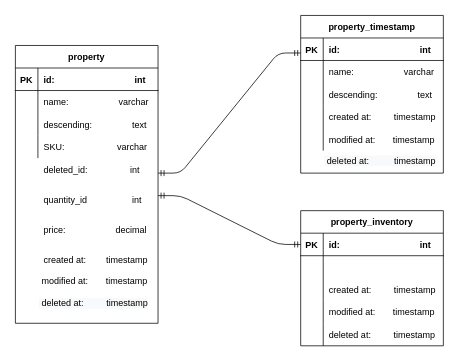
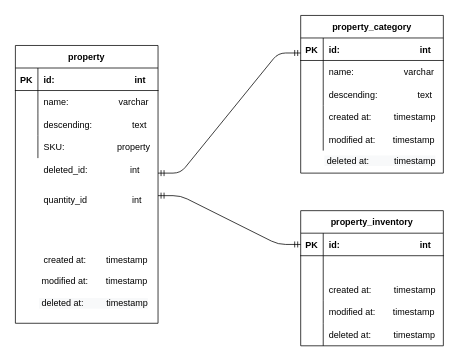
  <mxCell id="0" />
  <mxCell id="1" parent="0" />
- <mxCell id="2" value="property_timestamp" style="shape=table;startSize=30;container=1;collapsible=1;childLayout=tableLayout;fixedRows=1;rowLines=0;fontStyle=1;align=center;resizeLast=1;" vertex="1" parent="1"><mxGeometry x="400" y="20" width="190" height="210" as="geometry" /></mxCell>
+ <mxCell id="2" value="property_category" style="shape=table;startSize=30;container=1;collapsible=1;childLayout=tableLayout;fixedRows=1;rowLines=0;fontStyle=1;align=center;resizeLast=1;" vertex="1" parent="1"><mxGeometry x="400" y="20" width="190" height="210" as="geometry" /></mxCell>
  <mxCell id="3" value="" style="shape=partialRectangle;collapsible=0;dropTarget=0;pointerEvents=0;fillColor=none;top=0;left=0;bottom=1;right=0;points=[[0,0.5],[1,0.5]];portConstraint=eastwest;" vertex="1" parent="2"><mxGeometry y="30" width="190" height="30" as="geometry" /></mxCell>
  <mxCell id="4" value="PK" style="shape=partialRectangle;connectable=0;fillColor=none;top=0;left=0;bottom=0;right=0;fontStyle=1;overflow=hidden;" vertex="1" parent="3"><mxGeometry width="30" height="30" as="geometry" /></mxCell>
  <mxCell id="5" value="id:                                int" style="shape=partialRectangle;connectable=0;fillColor=none;top=0;left=0;bottom=0;right=0;align=left;spacingLeft=6;fontStyle=1;overflow=hidden;" vertex="1" parent="3"><mxGeometry x="30" width="160" height="30" as="geometry" /></mxCell>
  <mxCell id="6" value="" style="shape=partialRectangle;collapsible=0;dropTarget=0;pointerEvents=0;fillColor=none;top=0;left=0;bottom=0;right=0;points=[[0,0.5],[1,0.5]];portConstraint=eastwest;" vertex="1" parent="2"><mxGeometry y="60" width="190" height="30" as="geometry" /></mxCell>
  <mxCell id="7" value="" style="shape=partialRectangle;connectable=0;fillColor=none;top=0;left=0;bottom=0;right=0;editable=1;overflow=hidden;" vertex="1" parent="6"><mxGeometry width="30" height="30" as="geometry" /></mxCell>
  <mxCell id="8" value="name:                    varchar" style="shape=partialRectangle;connectable=0;fillColor=none;top=0;left=0;bottom=0;right=0;align=left;spacingLeft=6;overflow=hidden;" vertex="1" parent="6"><mxGeometry x="30" width="160" height="30" as="geometry" /></mxCell>
  <mxCell id="9" value="" style="shape=partialRectangle;collapsible=0;dropTarget=0;pointerEvents=0;fillColor=none;top=0;left=0;bottom=0;right=0;points=[[0,0.5],[1,0.5]];portConstraint=eastwest;" vertex="1" parent="2"><mxGeometry y="90" width="190" height="30" as="geometry" /></mxCell>
  <mxCell id="10" value="" style="shape=partialRectangle;connectable=0;fillColor=none;top=0;left=0;bottom=0;right=0;editable=1;overflow=hidden;" vertex="1" parent="9"><mxGeometry width="30" height="30" as="geometry" /></mxCell>
  <mxCell id="11" value="descending:                text" style="shape=partialRectangle;connectable=0;fillColor=none;top=0;left=0;bottom=0;right=0;align=left;spacingLeft=6;overflow=hidden;" vertex="1" parent="9"><mxGeometry x="30" width="160" height="30" as="geometry" /></mxCell>
  <mxCell id="12" value="" style="shape=partialRectangle;collapsible=0;dropTarget=0;pointerEvents=0;fillColor=none;top=0;left=0;bottom=0;right=0;points=[[0,0.5],[1,0.5]];portConstraint=eastwest;" vertex="1" parent="2"><mxGeometry y="120" width="190" height="30" as="geometry" /></mxCell>
  <mxCell id="13" value="" style="shape=partialRectangle;connectable=0;fillColor=none;top=0;left=0;bottom=0;right=0;editable=1;overflow=hidden;" vertex="1" parent="12"><mxGeometry width="30" height="30" as="geometry" /></mxCell>
  <mxCell id="14" value="created at:         timestamp" style="shape=partialRectangle;connectable=0;fillColor=none;top=0;left=0;bottom=0;right=0;align=left;spacingLeft=6;overflow=hidden;" vertex="1" parent="12"><mxGeometry x="30" width="160" height="30" as="geometry" /></mxCell>
  <mxCell id="15" value="" style="shape=partialRectangle;collapsible=0;dropTarget=0;pointerEvents=0;fillColor=none;top=0;left=0;bottom=0;right=0;points=[[0,0.5],[1,0.5]];portConstraint=eastwest;" vertex="1" parent="2"><mxGeometry y="150" width="190" height="30" as="geometry" /></mxCell>
  <mxCell id="16" value="" style="shape=partialRectangle;connectable=0;fillColor=none;top=0;left=0;bottom=0;right=0;editable=1;overflow=hidden;" vertex="1" parent="15"><mxGeometry width="30" height="30" as="geometry" /></mxCell>
  <mxCell id="17" value="modified at:       timestamp" style="shape=partialRectangle;connectable=0;fillColor=none;top=0;left=0;bottom=0;right=0;align=left;spacingLeft=6;overflow=hidden;" vertex="1" parent="15"><mxGeometry x="30" width="160" height="30" as="geometry" /></mxCell>
  <mxCell id="18" value="property" style="shape=table;startSize=30;container=1;collapsible=1;childLayout=tableLayout;fixedRows=1;rowLines=0;fontStyle=1;align=center;resizeLast=1;" vertex="1" parent="1"><mxGeometry x="20" y="60" width="190" height="370" as="geometry" /></mxCell>
  <mxCell id="19" value="" style="shape=partialRectangle;collapsible=0;dropTarget=0;pointerEvents=0;fillColor=none;top=0;left=0;bottom=1;right=0;points=[[0,0.5],[1,0.5]];portConstraint=eastwest;" vertex="1" parent="18"><mxGeometry y="30" width="190" height="30" as="geometry" /></mxCell>
  <mxCell id="20" value="PK" style="shape=partialRectangle;connectable=0;fillColor=none;top=0;left=0;bottom=0;right=0;fontStyle=1;overflow=hidden;" vertex="1" parent="19"><mxGeometry width="30" height="30" as="geometry" /></mxCell>
  <mxCell id="21" value="id:                                int" style="shape=partialRectangle;connectable=0;fillColor=none;top=0;left=0;bottom=0;right=0;align=left;spacingLeft=6;fontStyle=1;overflow=hidden;" vertex="1" parent="19"><mxGeometry x="30" width="160" height="30" as="geometry" /></mxCell>
  <mxCell id="22" value="" style="shape=partialRectangle;collapsible=0;dropTarget=0;pointerEvents=0;fillColor=none;top=0;left=0;bottom=0;right=0;points=[[0,0.5],[1,0.5]];portConstraint=eastwest;" vertex="1" parent="18"><mxGeometry y="60" width="190" height="30" as="geometry" /></mxCell>
  <mxCell id="23" value="" style="shape=partialRectangle;connectable=0;fillColor=none;top=0;left=0;bottom=0;right=0;editable=1;overflow=hidden;" vertex="1" parent="22"><mxGeometry width="30" height="30" as="geometry" /></mxCell>
  <mxCell id="24" value="name:                    varchar" style="shape=partialRectangle;connectable=0;fillColor=none;top=0;left=0;bottom=0;right=0;align=left;spacingLeft=6;overflow=hidden;" vertex="1" parent="22"><mxGeometry x="30" width="160" height="30" as="geometry" /></mxCell>
  <mxCell id="25" value="" style="shape=partialRectangle;collapsible=0;dropTarget=0;pointerEvents=0;fillColor=none;top=0;left=0;bottom=0;right=0;points=[[0,0.5],[1,0.5]];portConstraint=eastwest;" vertex="1" parent="18"><mxGeometry y="90" width="190" height="30" as="geometry" /></mxCell>
  <mxCell id="26" value="" style="shape=partialRectangle;connectable=0;fillColor=none;top=0;left=0;bottom=0;right=0;editable=1;overflow=hidden;" vertex="1" parent="25"><mxGeometry width="30" height="30" as="geometry" /></mxCell>
  <mxCell id="27" value="descending:                text" style="shape=partialRectangle;connectable=0;fillColor=none;top=0;left=0;bottom=0;right=0;align=left;spacingLeft=6;overflow=hidden;" vertex="1" parent="25"><mxGeometry x="30" width="160" height="30" as="geometry" /></mxCell>
  <mxCell id="28" value="" style="shape=partialRectangle;collapsible=0;dropTarget=0;pointerEvents=0;fillColor=none;top=0;left=0;bottom=0;right=0;points=[[0,0.5],[1,0.5]];portConstraint=eastwest;" vertex="1" parent="18"><mxGeometry y="120" width="190" height="30" as="geometry" /></mxCell>
  <mxCell id="29" value="" style="shape=partialRectangle;connectable=0;fillColor=none;top=0;left=0;bottom=0;right=0;editable=1;overflow=hidden;" vertex="1" parent="28"><mxGeometry width="30" height="30" as="geometry" /></mxCell>
- <mxCell id="30" value="SKU:                     varchar" style="shape=partialRectangle;connectable=0;fillColor=none;top=0;left=0;bottom=0;right=0;align=left;spacingLeft=6;overflow=hidden;" vertex="1" parent="28"><mxGeometry x="30" width="160" height="30" as="geometry" /></mxCell>
+ <mxCell id="30" value="SKU:                     property" style="shape=partialRectangle;connectable=0;fillColor=none;top=0;left=0;bottom=0;right=0;align=left;spacingLeft=6;overflow=hidden;" vertex="1" parent="28"><mxGeometry x="30" width="160" height="30" as="geometry" /></mxCell>
  <mxCell id="31" value="deleted_id:                 int" style="shape=partialRectangle;connectable=0;fillColor=none;top=0;left=0;bottom=0;right=0;align=left;spacingLeft=6;overflow=hidden;" vertex="1" parent="1"><mxGeometry x="50" y="210" width="150" height="30" as="geometry" /></mxCell>
  <mxCell id="32" value="quantity_id                  int" style="shape=partialRectangle;connectable=0;fillColor=none;top=0;left=0;bottom=0;right=0;align=left;spacingLeft=6;overflow=hidden;" vertex="1" parent="1"><mxGeometry x="50" y="250" width="150" height="30" as="geometry" /></mxCell>
- <mxCell id="33" value="price:                    decimal" style="shape=partialRectangle;connectable=0;fillColor=none;top=0;left=0;bottom=0;right=0;align=left;spacingLeft=6;overflow=hidden;" vertex="1" parent="1"><mxGeometry x="50" y="290" width="150" height="30" as="geometry" /></mxCell>
  <mxCell id="34" value="created at:        timestamp" style="shape=partialRectangle;connectable=0;fillColor=none;top=0;left=0;bottom=0;right=0;align=left;spacingLeft=6;overflow=hidden;" vertex="1" parent="1"><mxGeometry x="50" y="330" width="150" height="30" as="geometry" /></mxCell>
  <mxCell id="35" value="&lt;span style=&quot;font-family: &amp;#34;helvetica&amp;#34;&quot;&gt;&amp;nbsp;modified at:&amp;nbsp; &amp;nbsp; &amp;nbsp; &amp;nbsp;timestamp&lt;/span&gt;" style="text;whiteSpace=wrap;html=1;" vertex="1" parent="1"><mxGeometry x="50" y="360" width="170" height="30" as="geometry" /></mxCell>
  <mxCell id="36" value="&lt;span style=&quot;color: rgb(0 , 0 , 0) ; font-family: &amp;#34;helvetica&amp;#34; ; font-size: 12px ; font-style: normal ; font-weight: 400 ; letter-spacing: normal ; text-align: left ; text-indent: 0px ; text-transform: none ; word-spacing: 0px ; background-color: rgb(248 , 249 , 250) ; display: inline ; float: none&quot;&gt;&amp;nbsp;deleted at:&amp;nbsp; &amp;nbsp; &amp;nbsp; &amp;nbsp; &amp;nbsp; timestamp&lt;/span&gt;" style="text;whiteSpace=wrap;html=1;" vertex="1" parent="1"><mxGeometry x="430" y="200" width="170" height="30" as="geometry" /></mxCell>
  <mxCell id="37" value="property_inventory" style="shape=table;startSize=30;container=1;collapsible=1;childLayout=tableLayout;fixedRows=1;rowLines=0;fontStyle=1;align=center;resizeLast=1;" vertex="1" parent="1"><mxGeometry x="400" y="280" width="190" height="180" as="geometry" /></mxCell>
  <mxCell id="38" value="" style="shape=partialRectangle;collapsible=0;dropTarget=0;pointerEvents=0;fillColor=none;top=0;left=0;bottom=1;right=0;points=[[0,0.5],[1,0.5]];portConstraint=eastwest;" vertex="1" parent="37"><mxGeometry y="30" width="190" height="30" as="geometry" /></mxCell>
  <mxCell id="39" value="PK" style="shape=partialRectangle;connectable=0;fillColor=none;top=0;left=0;bottom=0;right=0;fontStyle=1;overflow=hidden;" vertex="1" parent="38"><mxGeometry width="30" height="30" as="geometry" /></mxCell>
  <mxCell id="40" value="id:                                int" style="shape=partialRectangle;connectable=0;fillColor=none;top=0;left=0;bottom=0;right=0;align=left;spacingLeft=6;fontStyle=1;overflow=hidden;" vertex="1" parent="38"><mxGeometry x="30" width="160" height="30" as="geometry" /></mxCell>
  <mxCell id="41" value="" style="shape=partialRectangle;collapsible=0;dropTarget=0;pointerEvents=0;fillColor=none;top=0;left=0;bottom=0;right=0;points=[[0,0.5],[1,0.5]];portConstraint=eastwest;" vertex="1" parent="37"><mxGeometry y="60" width="190" height="30" as="geometry" /></mxCell>
  <mxCell id="42" value="" style="shape=partialRectangle;connectable=0;fillColor=none;top=0;left=0;bottom=0;right=0;editable=1;overflow=hidden;" vertex="1" parent="41"><mxGeometry width="30" height="30" as="geometry" /></mxCell>
  <mxCell id="43" value="" style="shape=partialRectangle;collapsible=0;dropTarget=0;pointerEvents=0;fillColor=none;top=0;left=0;bottom=0;right=0;points=[[0,0.5],[1,0.5]];portConstraint=eastwest;" vertex="1" parent="37"><mxGeometry y="90" width="190" height="30" as="geometry" /></mxCell>
  <mxCell id="44" value="" style="shape=partialRectangle;connectable=0;fillColor=none;top=0;left=0;bottom=0;right=0;editable=1;overflow=hidden;" vertex="1" parent="43"><mxGeometry width="30" height="30" as="geometry" /></mxCell>
  <mxCell id="45" value="created at:         timestamp" style="shape=partialRectangle;connectable=0;fillColor=none;top=0;left=0;bottom=0;right=0;align=left;spacingLeft=6;overflow=hidden;" vertex="1" parent="43"><mxGeometry x="30" width="160" height="30" as="geometry" /></mxCell>
  <mxCell id="46" value="" style="shape=partialRectangle;collapsible=0;dropTarget=0;pointerEvents=0;fillColor=none;top=0;left=0;bottom=0;right=0;points=[[0,0.5],[1,0.5]];portConstraint=eastwest;" vertex="1" parent="37"><mxGeometry y="120" width="190" height="30" as="geometry" /></mxCell>
  <mxCell id="47" value="" style="shape=partialRectangle;connectable=0;fillColor=none;top=0;left=0;bottom=0;right=0;editable=1;overflow=hidden;" vertex="1" parent="46"><mxGeometry width="30" height="30" as="geometry" /></mxCell>
  <mxCell id="48" value="modified at:       timestamp" style="shape=partialRectangle;connectable=0;fillColor=none;top=0;left=0;bottom=0;right=0;align=left;spacingLeft=6;overflow=hidden;" vertex="1" parent="46"><mxGeometry x="30" width="160" height="30" as="geometry" /></mxCell>
  <mxCell id="49" value="" style="shape=partialRectangle;collapsible=0;dropTarget=0;pointerEvents=0;fillColor=none;top=0;left=0;bottom=0;right=0;points=[[0,0.5],[1,0.5]];portConstraint=eastwest;" vertex="1" parent="37"><mxGeometry y="150" width="190" height="30" as="geometry" /></mxCell>
  <mxCell id="50" value="" style="shape=partialRectangle;connectable=0;fillColor=none;top=0;left=0;bottom=0;right=0;editable=1;overflow=hidden;" vertex="1" parent="49"><mxGeometry width="30" height="30" as="geometry" /></mxCell>
  <mxCell id="51" value="deleted at:         timestamp" style="shape=partialRectangle;connectable=0;fillColor=none;top=0;left=0;bottom=0;right=0;align=left;spacingLeft=6;overflow=hidden;" vertex="1" parent="49"><mxGeometry x="30" width="160" height="30" as="geometry" /></mxCell>
  <mxCell id="52" value="&lt;span style=&quot;color: rgb(0 , 0 , 0) ; font-family: &amp;#34;helvetica&amp;#34; ; font-size: 12px ; font-style: normal ; font-weight: 400 ; letter-spacing: normal ; text-align: left ; text-indent: 0px ; text-transform: none ; word-spacing: 0px ; background-color: rgb(248 , 249 , 250) ; display: inline ; float: none&quot;&gt;&amp;nbsp;deleted at:&amp;nbsp; &amp;nbsp; &amp;nbsp; &amp;nbsp; &amp;nbsp;timestamp&lt;/span&gt;" style="text;whiteSpace=wrap;html=1;" vertex="1" parent="1"><mxGeometry x="50" y="390" width="170" height="30" as="geometry" /></mxCell>
  <mxCell id="53" value="" style="edgeStyle=entityRelationEdgeStyle;fontSize=12;html=1;endArrow=ERmandOne;startArrow=ERmandOne;entryX=0;entryY=0.667;entryDx=0;entryDy=0;entryPerimeter=0;" edge="1" parent="1" target="3"><mxGeometry width="100" height="100" relative="1" as="geometry"><mxPoint x="210" y="230" as="sourcePoint" /><mxPoint x="390" y="60" as="targetPoint" /></mxGeometry></mxCell>
  <mxCell id="54" value="" style="edgeStyle=entityRelationEdgeStyle;fontSize=12;html=1;endArrow=ERmandOne;startArrow=ERmandOne;entryX=0;entryY=0.5;entryDx=0;entryDy=0;" edge="1" parent="1" target="38"><mxGeometry width="100" height="100" relative="1" as="geometry"><mxPoint x="210" y="260" as="sourcePoint" /><mxPoint x="320" y="180" as="targetPoint" /></mxGeometry></mxCell>
